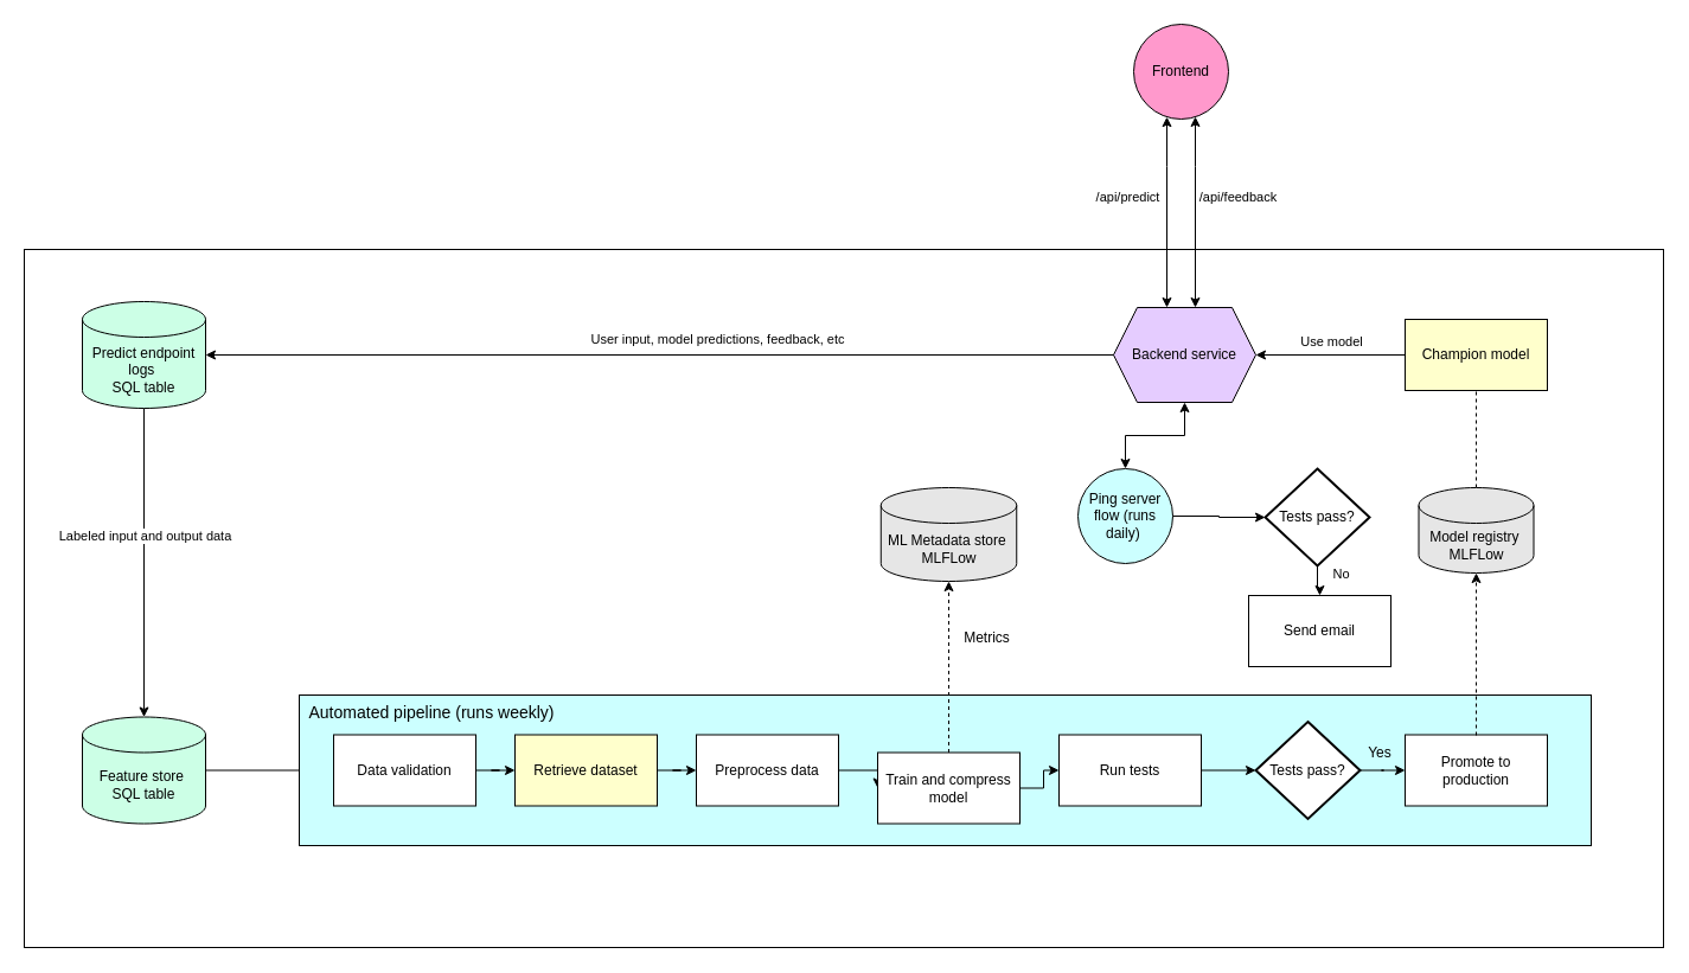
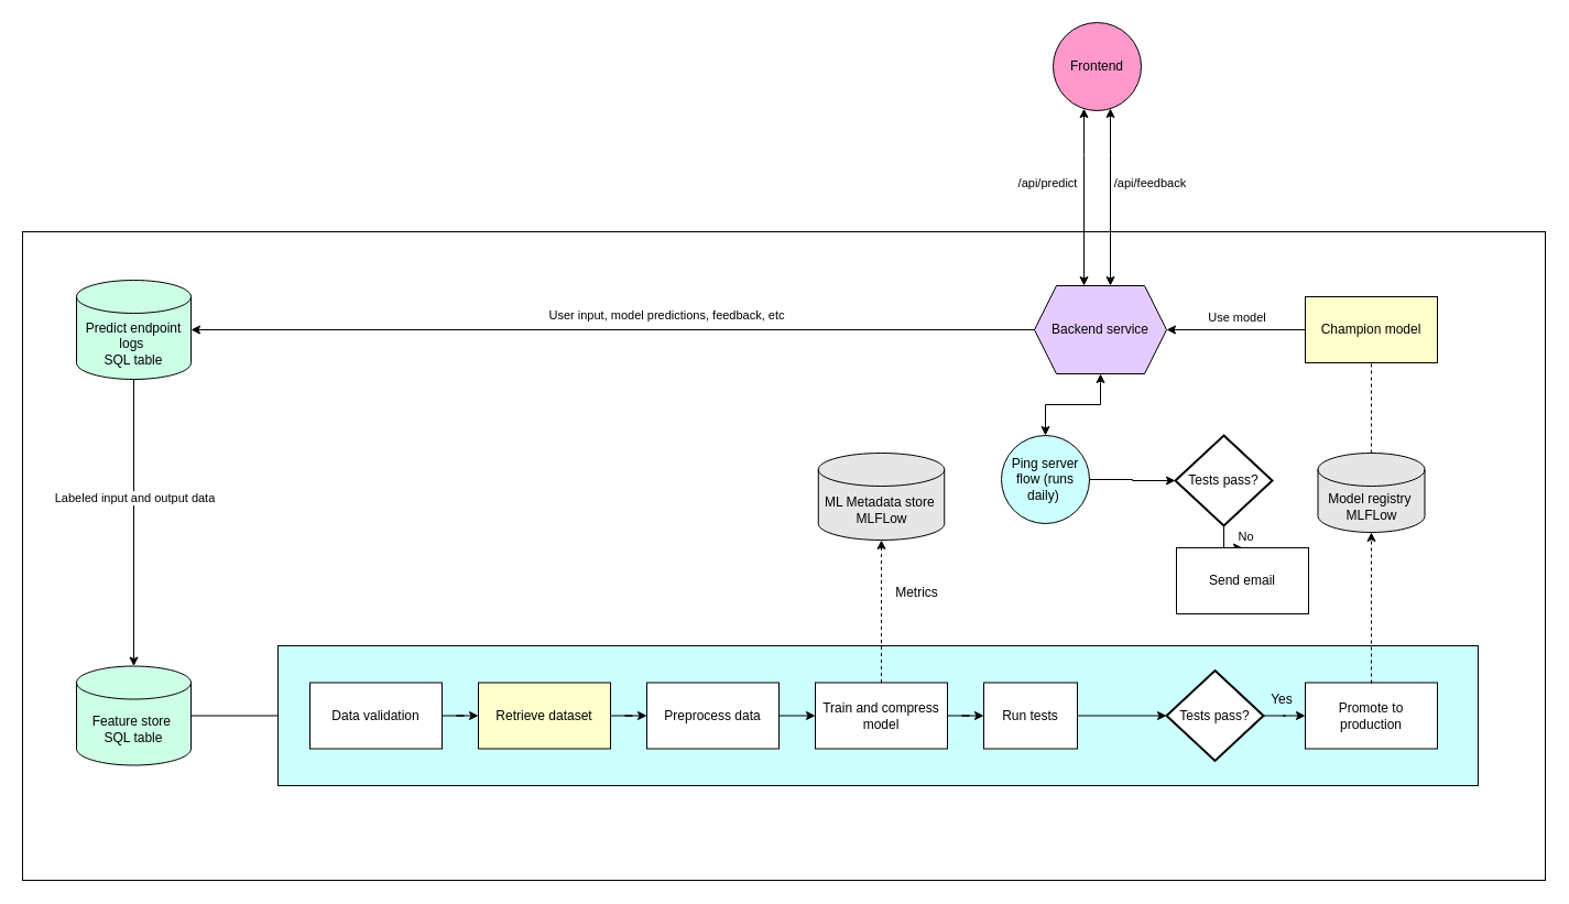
  <mxCell id="0" />
  <mxCell id="1" parent="0" />
  <mxCell id="2" value="" style="rounded=0;whiteSpace=wrap;html=1;fillColor=default;movable=0;resizable=0;rotatable=0;deletable=0;editable=0;locked=1;connectable=0;" vertex="1" parent="1"><mxGeometry x="20" y="210" width="1383" height="589" as="geometry" /></mxCell>
  <mxCell id="3" style="edgeStyle=orthogonalEdgeStyle;rounded=0;orthogonalLoop=1;jettySize=auto;html=1;" edge="1" parent="1" source="4" target="9"><mxGeometry relative="1" as="geometry" /></mxCell>
  <mxCell id="4" value="Feature store&amp;nbsp;&lt;br&gt;SQL table" style="shape=cylinder3;whiteSpace=wrap;html=1;boundedLbl=1;backgroundOutline=1;size=15;fillColor=#CCFFE6;" vertex="1" parent="1"><mxGeometry x="69" y="604.5" width="104" height="90" as="geometry" /></mxCell>
  <mxCell id="5" value="" style="rounded=0;whiteSpace=wrap;html=1;fillColor=#CCFFFF;" vertex="1" parent="1"><mxGeometry x="252" y="586" width="1090" height="127" as="geometry" /></mxCell>
  <mxCell id="6" style="edgeStyle=orthogonalEdgeStyle;rounded=0;orthogonalLoop=1;jettySize=auto;html=1;entryX=0;entryY=0.5;entryDx=0;entryDy=0;" edge="1" parent="1" source="7" target="11"><mxGeometry relative="1" as="geometry" /></mxCell>
  <mxCell id="7" value="Retrieve dataset" style="rounded=0;whiteSpace=wrap;html=1;fillColor=#ffffcc;" vertex="1" parent="1"><mxGeometry x="434" y="619.5" width="120" height="60" as="geometry" /></mxCell>
  <mxCell id="8" style="edgeStyle=orthogonalEdgeStyle;rounded=0;orthogonalLoop=1;jettySize=auto;html=1;" edge="1" parent="1" source="9" target="7"><mxGeometry relative="1" as="geometry" /></mxCell>
  <mxCell id="9" value="Data validation" style="rounded=0;whiteSpace=wrap;html=1;" vertex="1" parent="1"><mxGeometry x="281" y="619.5" width="120" height="60" as="geometry" /></mxCell>
  <mxCell id="10" style="edgeStyle=orthogonalEdgeStyle;rounded=0;orthogonalLoop=1;jettySize=auto;html=1;exitX=1;exitY=0.5;exitDx=0;exitDy=0;entryX=0;entryY=0.5;entryDx=0;entryDy=0;" edge="1" parent="1" source="11" target="13"><mxGeometry relative="1" as="geometry" /></mxCell>
  <mxCell id="11" value="Preprocess data" style="rounded=0;whiteSpace=wrap;html=1;" vertex="1" parent="1"><mxGeometry x="587" y="619.5" width="120" height="60" as="geometry" /></mxCell>
  <mxCell id="12" style="edgeStyle=orthogonalEdgeStyle;rounded=0;orthogonalLoop=1;jettySize=auto;html=1;exitX=1;exitY=0.5;exitDx=0;exitDy=0;" edge="1" parent="1" source="13" target="15"><mxGeometry relative="1" as="geometry" /></mxCell>
- <mxCell id="13" value="Train and compress model" style="rounded=0;whiteSpace=wrap;html=1;" vertex="1" parent="1"><mxGeometry x="740" y="634.5" width="120" height="60" as="geometry" /></mxCell>
+ <mxCell id="13" value="Train and compress model" style="rounded=0;whiteSpace=wrap;html=1;" vertex="1" parent="1"><mxGeometry x="740" y="619.5" width="120" height="60" as="geometry" /></mxCell>
  <mxCell id="14" value="" style="edgeStyle=orthogonalEdgeStyle;rounded=0;orthogonalLoop=1;jettySize=auto;html=1;" edge="1" parent="1" source="15" target="21"><mxGeometry relative="1" as="geometry" /></mxCell>
- <mxCell id="15" value="Run tests" style="rounded=0;whiteSpace=wrap;html=1;" vertex="1" parent="1"><mxGeometry x="893" y="619.5" width="120" height="60" as="geometry" /></mxCell>
- <mxCell id="16" value="&lt;font style=&quot;font-size: 14px;&quot;&gt;Automated pipeline (runs weekly)&lt;/font&gt;" style="text;html=1;strokeColor=none;fillColor=none;align=center;verticalAlign=middle;whiteSpace=wrap;rounded=0;" vertex="1" parent="1"><mxGeometry x="257" y="586" width="214" height="30" as="geometry" /></mxCell>
+ <mxCell id="15" value="Run tests" style="rounded=0;whiteSpace=wrap;html=1;" vertex="1" parent="1"><mxGeometry x="893" y="619.5" width="85" height="60" as="geometry" /></mxCell>
  <mxCell id="17" style="edgeStyle=orthogonalEdgeStyle;rounded=0;orthogonalLoop=1;jettySize=auto;html=1;entryX=0.5;entryY=1;entryDx=0;entryDy=0;dashed=1;endArrow=none;endFill=0;" edge="1" parent="1" source="18" target="29"><mxGeometry relative="1" as="geometry" /></mxCell>
  <mxCell id="18" value="Model registry&amp;nbsp;&lt;br&gt;MLFLow" style="shape=cylinder3;whiteSpace=wrap;html=1;boundedLbl=1;backgroundOutline=1;size=15;fillColor=#E6E6E6;" vertex="1" parent="1"><mxGeometry x="1196.5" y="411" width="97" height="72" as="geometry" /></mxCell>
  <mxCell id="19" value="Metrics" style="text;html=1;strokeColor=none;fillColor=none;align=center;verticalAlign=middle;whiteSpace=wrap;rounded=0;" vertex="1" parent="1"><mxGeometry x="779" y="523" width="107" height="30" as="geometry" /></mxCell>
  <mxCell id="20" value="" style="edgeStyle=orthogonalEdgeStyle;rounded=0;orthogonalLoop=1;jettySize=auto;html=1;" edge="1" parent="1" source="21" target="22"><mxGeometry relative="1" as="geometry" /></mxCell>
  <mxCell id="21" value="Tests pass?" style="strokeWidth=2;html=1;shape=mxgraph.flowchart.decision;whiteSpace=wrap;" vertex="1" parent="1"><mxGeometry x="1059" y="608.5" width="88" height="82" as="geometry" /></mxCell>
  <mxCell id="22" value="Promote to production" style="rounded=0;whiteSpace=wrap;html=1;" vertex="1" parent="1"><mxGeometry x="1185" y="619.5" width="120" height="60" as="geometry" /></mxCell>
  <mxCell id="23" value="Yes" style="text;html=1;strokeColor=none;fillColor=none;align=center;verticalAlign=middle;whiteSpace=wrap;rounded=0;" vertex="1" parent="1"><mxGeometry x="1134" y="619.5" width="60" height="30" as="geometry" /></mxCell>
  <mxCell id="24" value="ML Metadata store&amp;nbsp;&lt;br&gt;MLFLow" style="shape=cylinder3;whiteSpace=wrap;html=1;boundedLbl=1;backgroundOutline=1;size=15;fillColor=#E6E6E6;" vertex="1" parent="1"><mxGeometry x="742.75" y="411" width="114.5" height="79" as="geometry" /></mxCell>
  <mxCell id="25" value="" style="endArrow=classic;dashed=1;html=1;rounded=0;exitX=0.5;exitY=0;exitDx=0;exitDy=0;entryX=0.5;entryY=1;entryDx=0;entryDy=0;entryPerimeter=0;endFill=1;" edge="1" parent="1" source="13" target="24"><mxGeometry width="50" height="50" relative="1" as="geometry"><mxPoint x="873" y="739" as="sourcePoint" /><mxPoint x="923" y="689" as="targetPoint" /></mxGeometry></mxCell>
  <mxCell id="26" value="" style="endArrow=classic;dashed=1;html=1;rounded=0;exitX=0.5;exitY=0;exitDx=0;exitDy=0;entryX=0.5;entryY=1;entryDx=0;entryDy=0;entryPerimeter=0;endFill=1;" edge="1" parent="1" target="18"><mxGeometry width="50" height="50" relative="1" as="geometry"><mxPoint x="1245" y="620" as="sourcePoint" /><mxPoint x="1245" y="490" as="targetPoint" /></mxGeometry></mxCell>
  <mxCell id="27" style="edgeStyle=orthogonalEdgeStyle;rounded=0;orthogonalLoop=1;jettySize=auto;html=1;entryX=1;entryY=0.5;entryDx=0;entryDy=0;" edge="1" parent="1" source="29" target="30"><mxGeometry relative="1" as="geometry" /></mxCell>
  <mxCell id="28" value="Use model" style="edgeLabel;html=1;align=center;verticalAlign=middle;resizable=0;points=[];" vertex="1" connectable="0" parent="27"><mxGeometry x="0.227" y="-4" relative="1" as="geometry"><mxPoint x="14" y="-8" as="offset" /></mxGeometry></mxCell>
  <mxCell id="29" value="Champion model" style="rounded=0;whiteSpace=wrap;html=1;fillColor=#FFFFCC;" vertex="1" parent="1"><mxGeometry x="1185" y="269" width="120" height="60" as="geometry" /></mxCell>
  <mxCell id="30" value="Backend service" style="shape=hexagon;perimeter=hexagonPerimeter2;whiteSpace=wrap;html=1;fixedSize=1;fillColor=#E5CCFF;" vertex="1" parent="1"><mxGeometry x="939" y="259" width="120" height="80" as="geometry" /></mxCell>
  <mxCell id="31" style="edgeStyle=orthogonalEdgeStyle;rounded=0;orthogonalLoop=1;jettySize=auto;html=1;entryX=0.375;entryY=0;entryDx=0;entryDy=0;startArrow=classic;startFill=1;" edge="1" parent="1" source="33" target="30"><mxGeometry relative="1" as="geometry"><Array as="points"><mxPoint x="984" y="140" /><mxPoint x="984" y="140" /></Array></mxGeometry></mxCell>
  <mxCell id="32" value="/api/predict" style="edgeLabel;html=1;align=center;verticalAlign=middle;resizable=0;points=[];" vertex="1" connectable="0" parent="31"><mxGeometry x="-0.121" relative="1" as="geometry"><mxPoint x="-34" y="-4" as="offset" /></mxGeometry></mxCell>
  <mxCell id="33" value="Frontend" style="ellipse;whiteSpace=wrap;html=1;aspect=fixed;fillColor=#FF99CC;" vertex="1" parent="1"><mxGeometry x="956" y="20" width="80" height="80" as="geometry" /></mxCell>
  <mxCell id="34" style="edgeStyle=orthogonalEdgeStyle;rounded=0;orthogonalLoop=1;jettySize=auto;html=1;entryX=0.375;entryY=0;entryDx=0;entryDy=0;startArrow=classic;startFill=1;" edge="1" parent="1"><mxGeometry relative="1" as="geometry"><mxPoint x="1008" y="98" as="sourcePoint" /><mxPoint x="1008" y="259" as="targetPoint" /><Array as="points"><mxPoint x="1008" y="140" /><mxPoint x="1008" y="140" /></Array></mxGeometry></mxCell>
  <mxCell id="35" value="/api/feedback" style="edgeLabel;html=1;align=center;verticalAlign=middle;resizable=0;points=[];" vertex="1" connectable="0" parent="34"><mxGeometry x="-0.121" relative="1" as="geometry"><mxPoint x="35" y="-4" as="offset" /></mxGeometry></mxCell>
  <mxCell id="36" style="edgeStyle=orthogonalEdgeStyle;rounded=0;orthogonalLoop=1;jettySize=auto;html=1;" edge="1" parent="1" source="38" target="4"><mxGeometry relative="1" as="geometry" /></mxCell>
  <mxCell id="37" value="Labeled input and output data" style="edgeLabel;html=1;align=center;verticalAlign=middle;resizable=0;points=[];" vertex="1" connectable="0" parent="36"><mxGeometry x="-0.135" y="2" relative="1" as="geometry"><mxPoint x="-2" y="-6" as="offset" /></mxGeometry></mxCell>
  <mxCell id="38" value="Predict endpoint logs&amp;nbsp;&lt;br&gt;SQL table" style="shape=cylinder3;whiteSpace=wrap;html=1;boundedLbl=1;backgroundOutline=1;size=15;fillColor=#CCFFE6;" vertex="1" parent="1"><mxGeometry x="69" y="254" width="104" height="90" as="geometry" /></mxCell>
  <mxCell id="39" style="edgeStyle=orthogonalEdgeStyle;rounded=0;orthogonalLoop=1;jettySize=auto;html=1;entryX=1;entryY=0.5;entryDx=0;entryDy=0;entryPerimeter=0;" edge="1" parent="1" source="30" target="38"><mxGeometry relative="1" as="geometry" /></mxCell>
  <mxCell id="40" value="User input, model predictions, feedback, etc" style="edgeLabel;html=1;align=center;verticalAlign=middle;resizable=0;points=[];" vertex="1" connectable="0" parent="1"><mxGeometry x="604" y="285.001" as="geometry" /></mxCell>
  <mxCell id="41" style="edgeStyle=orthogonalEdgeStyle;rounded=0;orthogonalLoop=1;jettySize=auto;html=1;startArrow=classic;startFill=1;" edge="1" parent="1" source="42" target="30"><mxGeometry relative="1" as="geometry" /></mxCell>
  <mxCell id="42" value="Ping server flow (runs daily)&amp;nbsp;" style="ellipse;whiteSpace=wrap;html=1;aspect=fixed;fillColor=#CCFFFF;" vertex="1" parent="1"><mxGeometry x="909" y="395" width="80" height="80" as="geometry" /></mxCell>
  <mxCell id="43" value="No" style="edgeStyle=orthogonalEdgeStyle;rounded=0;orthogonalLoop=1;jettySize=auto;html=1;" edge="1" parent="1" source="44" target="46"><mxGeometry x="-0.481" y="20" relative="1" as="geometry"><mxPoint as="offset" /></mxGeometry></mxCell>
  <mxCell id="44" value="Tests pass?" style="strokeWidth=2;html=1;shape=mxgraph.flowchart.decision;whiteSpace=wrap;" vertex="1" parent="1"><mxGeometry x="1067" y="395" width="88" height="82" as="geometry" /></mxCell>
  <mxCell id="45" style="edgeStyle=orthogonalEdgeStyle;rounded=0;orthogonalLoop=1;jettySize=auto;html=1;entryX=0;entryY=0.5;entryDx=0;entryDy=0;entryPerimeter=0;" edge="1" parent="1" source="42" target="44"><mxGeometry relative="1" as="geometry" /></mxCell>
- <mxCell id="46" value="Send email" style="rounded=0;whiteSpace=wrap;html=1;" vertex="1" parent="1"><mxGeometry x="1053" y="502" width="120" height="60" as="geometry" /></mxCell>
+ <mxCell id="46" value="Send email" style="rounded=0;whiteSpace=wrap;html=1;" vertex="1" parent="1"><mxGeometry x="1068" y="497" width="120" height="60" as="geometry" /></mxCell>
